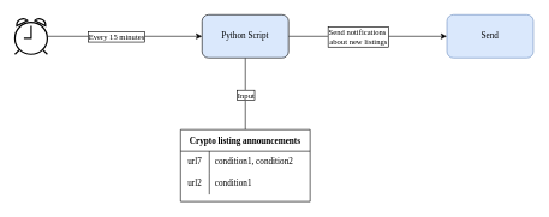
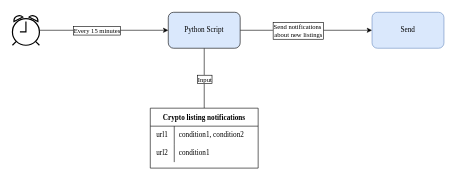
  <mxCell id="0" />
  <mxCell id="1" parent="0" />
  <mxCell id="2" value="&lt;font face=&quot;Comic Sans MS&quot;&gt;Send&lt;/font&gt;" style="rounded=1;whiteSpace=wrap;html=1;fillColor=#dae8fc;strokeColor=#6c8ebf;" vertex="1" parent="1"><mxGeometry x="620" y="20" width="120" height="60" as="geometry" /></mxCell>
  <mxCell id="3" style="edgeStyle=orthogonalEdgeStyle;rounded=0;orthogonalLoop=1;jettySize=auto;html=1;entryX=0.5;entryY=1;entryDx=0;entryDy=0;fontFamily=Comic Sans MS;endArrow=none;" edge="1" parent="1" source="5" target="14"><mxGeometry relative="1" as="geometry" /></mxCell>
  <mxCell id="4" value="Input" style="edgeLabel;html=1;align=center;verticalAlign=middle;resizable=0;points=[];fontFamily=Comic Sans MS;labelBorderColor=default;" vertex="1" connectable="0" parent="3"><mxGeometry x="-0.02" relative="1" as="geometry"><mxPoint as="offset" /></mxGeometry></mxCell>
- <mxCell id="5" value="Crypto listing announcements" style="shape=table;startSize=30;container=1;collapsible=0;childLayout=tableLayout;fixedRows=1;rowLines=0;fontStyle=1;fontFamily=Comic Sans MS;" vertex="1" parent="1"><mxGeometry x="250" y="180" width="180" height="100" as="geometry" /></mxCell>
+ <mxCell id="5" value="Crypto listing notifications" style="shape=table;startSize=30;container=1;collapsible=0;childLayout=tableLayout;fixedRows=1;rowLines=0;fontStyle=1;fontFamily=Comic Sans MS;" vertex="1" parent="1"><mxGeometry x="250" y="180" width="180" height="100" as="geometry" /></mxCell>
  <mxCell id="6" value="" style="shape=tableRow;horizontal=0;startSize=0;swimlaneHead=0;swimlaneBody=0;top=0;left=0;bottom=0;right=0;collapsible=0;dropTarget=0;fillColor=none;points=[[0,0.5],[1,0.5]];portConstraint=eastwest;fontFamily=Comic Sans MS;" vertex="1" parent="5"><mxGeometry y="30" width="180" height="30" as="geometry" /></mxCell>
- <mxCell id="7" value="url7" style="shape=partialRectangle;html=1;whiteSpace=wrap;connectable=0;fillColor=none;top=0;left=0;bottom=0;right=0;overflow=hidden;pointerEvents=1;fontFamily=Comic Sans MS;" vertex="1" parent="6"><mxGeometry width="40" height="30" as="geometry"><mxRectangle width="40" height="30" as="alternateBounds" /></mxGeometry></mxCell>
+ <mxCell id="7" value="url1" style="shape=partialRectangle;html=1;whiteSpace=wrap;connectable=0;fillColor=none;top=0;left=0;bottom=0;right=0;overflow=hidden;pointerEvents=1;fontFamily=Comic Sans MS;" vertex="1" parent="6"><mxGeometry width="40" height="30" as="geometry"><mxRectangle width="40" height="30" as="alternateBounds" /></mxGeometry></mxCell>
  <mxCell id="8" value="condition1, condition2" style="shape=partialRectangle;html=1;whiteSpace=wrap;connectable=0;fillColor=none;top=0;left=0;bottom=0;right=0;align=left;spacingLeft=6;overflow=hidden;fontFamily=Comic Sans MS;" vertex="1" parent="6"><mxGeometry x="40" width="140" height="30" as="geometry"><mxRectangle width="140" height="30" as="alternateBounds" /></mxGeometry></mxCell>
  <mxCell id="9" value="" style="shape=tableRow;horizontal=0;startSize=0;swimlaneHead=0;swimlaneBody=0;top=0;left=0;bottom=0;right=0;collapsible=0;dropTarget=0;fillColor=none;points=[[0,0.5],[1,0.5]];portConstraint=eastwest;fontFamily=Comic Sans MS;" vertex="1" parent="5"><mxGeometry y="60" width="180" height="30" as="geometry" /></mxCell>
  <mxCell id="10" value="url2" style="shape=partialRectangle;html=1;whiteSpace=wrap;connectable=0;fillColor=none;top=0;left=0;bottom=0;right=0;overflow=hidden;fontFamily=Comic Sans MS;" vertex="1" parent="9"><mxGeometry width="40" height="30" as="geometry"><mxRectangle width="40" height="30" as="alternateBounds" /></mxGeometry></mxCell>
  <mxCell id="11" value="condition1" style="shape=partialRectangle;html=1;whiteSpace=wrap;connectable=0;fillColor=none;top=0;left=0;bottom=0;right=0;align=left;spacingLeft=6;overflow=hidden;fontFamily=Comic Sans MS;" vertex="1" parent="9"><mxGeometry x="40" width="140" height="30" as="geometry"><mxRectangle width="140" height="30" as="alternateBounds" /></mxGeometry></mxCell>
  <mxCell id="12" style="edgeStyle=orthogonalEdgeStyle;rounded=0;orthogonalLoop=1;jettySize=auto;html=1;fontFamily=Comic Sans MS;" edge="1" parent="1" source="14" target="2"><mxGeometry relative="1" as="geometry" /></mxCell>
  <mxCell id="13" value="Send notifications&amp;nbsp;&lt;br&gt;about new listings" style="edgeLabel;html=1;align=center;verticalAlign=middle;resizable=0;points=[];fontFamily=Comic Sans MS;labelBorderColor=default;" vertex="1" connectable="0" parent="12"><mxGeometry x="-0.126" relative="1" as="geometry"><mxPoint as="offset" /></mxGeometry></mxCell>
  <mxCell id="14" value="&lt;font face=&quot;Comic Sans MS&quot;&gt;Python Script&lt;/font&gt;" style="rounded=1;whiteSpace=wrap;html=1;fillColor=#dae8fc;" vertex="1" parent="1"><mxGeometry x="280" y="20" width="120" height="60" as="geometry" /></mxCell>
  <mxCell id="15" style="edgeStyle=orthogonalEdgeStyle;rounded=0;orthogonalLoop=1;jettySize=auto;html=1;fontFamily=Comic Sans MS;" edge="1" parent="1" source="17" target="14"><mxGeometry relative="1" as="geometry" /></mxCell>
  <mxCell id="16" value="Every 15 minutes" style="edgeLabel;html=1;align=center;verticalAlign=middle;resizable=0;points=[];fontFamily=Comic Sans MS;labelBorderColor=default;" vertex="1" connectable="0" parent="15"><mxGeometry x="-0.12" relative="1" as="geometry"><mxPoint as="offset" /></mxGeometry></mxCell>
  <mxCell id="17" value="" style="html=1;verticalLabelPosition=bottom;align=center;labelBackgroundColor=#ffffff;verticalAlign=top;strokeWidth=2;strokeColor=#000000;shadow=0;dashed=0;shape=mxgraph.ios7.icons.alarm_clock;fontFamily=Comic Sans MS;" vertex="1" parent="1"><mxGeometry x="20" y="25" width="45" height="50" as="geometry" /></mxCell>
